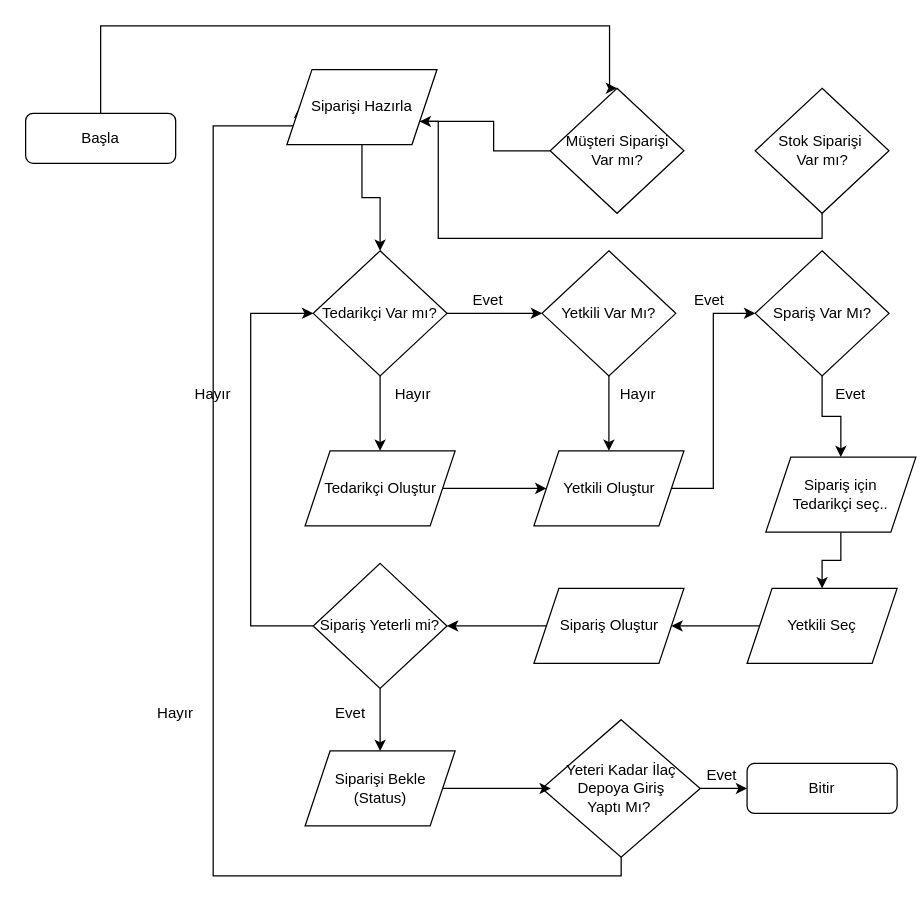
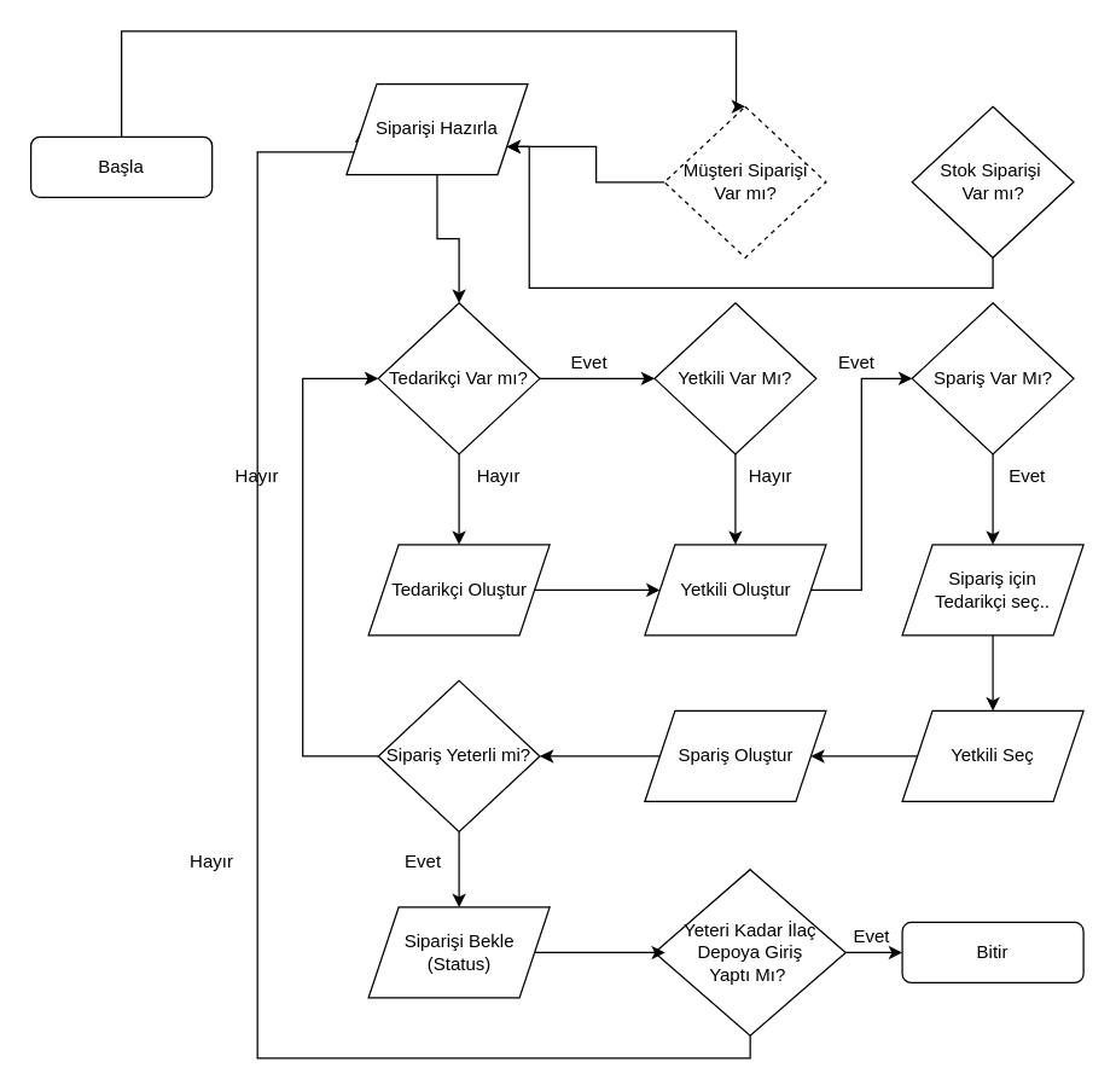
  <mxCell id="0" />
  <mxCell id="1" parent="0" />
  <mxCell id="2" style="edgeStyle=orthogonalEdgeStyle;rounded=0;orthogonalLoop=1;jettySize=auto;html=1;" edge="1" parent="1" source="4" target="8"><mxGeometry relative="1" as="geometry" /></mxCell>
  <mxCell id="3" style="edgeStyle=orthogonalEdgeStyle;rounded=0;orthogonalLoop=1;jettySize=auto;html=1;entryX=0.5;entryY=0;entryDx=0;entryDy=0;" edge="1" parent="1" source="4" target="6"><mxGeometry relative="1" as="geometry" /></mxCell>
  <mxCell id="4" value="Tedarikçi Var mı?" style="rhombus;whiteSpace=wrap;html=1;" vertex="1" parent="1"><mxGeometry x="250" y="200" width="107" height="100" as="geometry" /></mxCell>
  <mxCell id="5" style="edgeStyle=orthogonalEdgeStyle;rounded=0;orthogonalLoop=1;jettySize=auto;html=1;entryX=0;entryY=0.5;entryDx=0;entryDy=0;" edge="1" parent="1" source="6" target="10"><mxGeometry relative="1" as="geometry"><mxPoint x="400" y="390" as="targetPoint" /></mxGeometry></mxCell>
  <mxCell id="6" value="Tedarikçi Oluştur" style="shape=parallelogram;perimeter=parallelogramPerimeter;whiteSpace=wrap;html=1;fixedSize=1;" vertex="1" parent="1"><mxGeometry x="243.5" y="360" width="120" height="60" as="geometry" /></mxCell>
  <mxCell id="7" style="edgeStyle=orthogonalEdgeStyle;rounded=0;orthogonalLoop=1;jettySize=auto;html=1;entryX=0.5;entryY=0;entryDx=0;entryDy=0;" edge="1" parent="1" source="8" target="10"><mxGeometry relative="1" as="geometry" /></mxCell>
  <mxCell id="8" value="Yetkili Var Mı?" style="rhombus;whiteSpace=wrap;html=1;" vertex="1" parent="1"><mxGeometry x="433" y="200" width="107" height="100" as="geometry" /></mxCell>
  <mxCell id="9" style="edgeStyle=orthogonalEdgeStyle;rounded=0;orthogonalLoop=1;jettySize=auto;html=1;entryX=0;entryY=0.5;entryDx=0;entryDy=0;" edge="1" parent="1" source="10" target="12"><mxGeometry relative="1" as="geometry"><Array as="points"><mxPoint x="570" y="390" /><mxPoint x="570" y="250" /></Array></mxGeometry></mxCell>
  <mxCell id="10" value="Yetkili Oluştur" style="shape=parallelogram;perimeter=parallelogramPerimeter;whiteSpace=wrap;html=1;fixedSize=1;" vertex="1" parent="1"><mxGeometry x="426.5" y="360" width="120" height="60" as="geometry" /></mxCell>
  <mxCell id="11" style="edgeStyle=orthogonalEdgeStyle;rounded=0;orthogonalLoop=1;jettySize=auto;html=1;entryX=0.5;entryY=0;entryDx=0;entryDy=0;" edge="1" parent="1" source="12" target="14"><mxGeometry relative="1" as="geometry" /></mxCell>
  <mxCell id="12" value="Spariş Var Mı?" style="rhombus;whiteSpace=wrap;html=1;" vertex="1" parent="1"><mxGeometry x="603.5" y="200" width="107" height="100" as="geometry" /></mxCell>
  <mxCell id="13" style="edgeStyle=orthogonalEdgeStyle;rounded=0;orthogonalLoop=1;jettySize=auto;html=1;" edge="1" parent="1" source="14" target="21"><mxGeometry relative="1" as="geometry" /></mxCell>
- <mxCell id="14" value="Sipariş için&lt;br&gt;Tedarikçi seç.." style="shape=parallelogram;perimeter=parallelogramPerimeter;whiteSpace=wrap;html=1;fixedSize=1;" vertex="1" parent="1"><mxGeometry x="612" y="365" width="120" height="60" as="geometry" /></mxCell>
+ <mxCell id="14" value="Sipariş için&lt;br&gt;Tedarikçi seç.." style="shape=parallelogram;perimeter=parallelogramPerimeter;whiteSpace=wrap;html=1;fixedSize=1;" vertex="1" parent="1"><mxGeometry x="597" y="360" width="120" height="60" as="geometry" /></mxCell>
  <mxCell id="15" style="edgeStyle=orthogonalEdgeStyle;rounded=0;orthogonalLoop=1;jettySize=auto;html=1;" edge="1" parent="1" source="16" target="19"><mxGeometry relative="1" as="geometry" /></mxCell>
- <mxCell id="16" value="Sipariş Oluştur" style="shape=parallelogram;perimeter=parallelogramPerimeter;whiteSpace=wrap;html=1;fixedSize=1;" vertex="1" parent="1"><mxGeometry x="426.5" y="470" width="120" height="60" as="geometry" /></mxCell>
+ <mxCell id="16" value="Spariş Oluştur" style="shape=parallelogram;perimeter=parallelogramPerimeter;whiteSpace=wrap;html=1;fixedSize=1;" vertex="1" parent="1"><mxGeometry x="426.5" y="470" width="120" height="60" as="geometry" /></mxCell>
  <mxCell id="17" style="edgeStyle=orthogonalEdgeStyle;rounded=0;orthogonalLoop=1;jettySize=auto;html=1;entryX=0;entryY=0.5;entryDx=0;entryDy=0;" edge="1" parent="1" source="19" target="4"><mxGeometry relative="1" as="geometry"><Array as="points"><mxPoint x="200" y="500" /><mxPoint x="200" y="250" /></Array></mxGeometry></mxCell>
  <mxCell id="18" style="edgeStyle=orthogonalEdgeStyle;rounded=0;orthogonalLoop=1;jettySize=auto;html=1;entryX=0.5;entryY=0;entryDx=0;entryDy=0;" edge="1" parent="1" source="19" target="33"><mxGeometry relative="1" as="geometry" /></mxCell>
  <mxCell id="19" value="Sipariş Yeterli mi?" style="rhombus;whiteSpace=wrap;html=1;" vertex="1" parent="1"><mxGeometry x="250" y="450" width="107" height="100" as="geometry" /></mxCell>
  <mxCell id="20" style="edgeStyle=orthogonalEdgeStyle;rounded=0;orthogonalLoop=1;jettySize=auto;html=1;entryX=1;entryY=0.5;entryDx=0;entryDy=0;" edge="1" parent="1" source="21" target="16"><mxGeometry relative="1" as="geometry" /></mxCell>
  <mxCell id="21" value="Yetkili Seç" style="shape=parallelogram;perimeter=parallelogramPerimeter;whiteSpace=wrap;html=1;fixedSize=1;" vertex="1" parent="1"><mxGeometry x="597" y="470" width="120" height="60" as="geometry" /></mxCell>
  <mxCell id="22" value="Evet" style="text;html=1;strokeColor=none;fillColor=none;align=center;verticalAlign=middle;whiteSpace=wrap;rounded=0;" vertex="1" parent="1"><mxGeometry x="260" y="560" width="40" height="20" as="geometry" /></mxCell>
  <mxCell id="23" value="Hayır" style="text;html=1;strokeColor=none;fillColor=none;align=center;verticalAlign=middle;whiteSpace=wrap;rounded=0;" vertex="1" parent="1"><mxGeometry x="120" y="560" width="40" height="20" as="geometry" /></mxCell>
  <mxCell id="24" value="Hayır" style="text;html=1;strokeColor=none;fillColor=none;align=center;verticalAlign=middle;whiteSpace=wrap;rounded=0;" vertex="1" parent="1"><mxGeometry x="490" y="305" width="40" height="20" as="geometry" /></mxCell>
  <mxCell id="25" value="Hayır" style="text;html=1;strokeColor=none;fillColor=none;align=center;verticalAlign=middle;whiteSpace=wrap;rounded=0;" vertex="1" parent="1"><mxGeometry x="310" y="305" width="40" height="20" as="geometry" /></mxCell>
  <mxCell id="26" value="Evet" style="text;html=1;strokeColor=none;fillColor=none;align=center;verticalAlign=middle;whiteSpace=wrap;rounded=0;" vertex="1" parent="1"><mxGeometry x="660" y="305" width="40" height="20" as="geometry" /></mxCell>
  <mxCell id="27" value="Evet" style="text;html=1;strokeColor=none;fillColor=none;align=center;verticalAlign=middle;whiteSpace=wrap;rounded=0;" vertex="1" parent="1"><mxGeometry x="546.5" y="230" width="40" height="20" as="geometry" /></mxCell>
  <mxCell id="28" value="Evet" style="text;html=1;strokeColor=none;fillColor=none;align=center;verticalAlign=middle;whiteSpace=wrap;rounded=0;" vertex="1" parent="1"><mxGeometry x="370" y="230" width="40" height="20" as="geometry" /></mxCell>
  <mxCell id="29" style="edgeStyle=orthogonalEdgeStyle;rounded=0;orthogonalLoop=1;jettySize=auto;html=1;entryX=0;entryY=0.5;entryDx=0;entryDy=0;" edge="1" parent="1" source="31" target="43"><mxGeometry relative="1" as="geometry"><mxPoint x="240" y="180" as="targetPoint" /><Array as="points"><mxPoint x="496" y="700" /><mxPoint x="170" y="700" /><mxPoint x="170" y="100" /></Array></mxGeometry></mxCell>
  <mxCell id="30" style="edgeStyle=orthogonalEdgeStyle;rounded=0;orthogonalLoop=1;jettySize=auto;html=1;entryX=0;entryY=0.5;entryDx=0;entryDy=0;" edge="1" parent="1" source="31" target="34"><mxGeometry relative="1" as="geometry" /></mxCell>
  <mxCell id="31" value="Yeteri Kadar İlaç&lt;br&gt;Depoya Giriş&lt;br&gt;Yaptı Mı?&amp;nbsp;" style="rhombus;whiteSpace=wrap;html=1;" vertex="1" parent="1"><mxGeometry x="433" y="575" width="126.5" height="110" as="geometry" /></mxCell>
  <mxCell id="32" style="edgeStyle=orthogonalEdgeStyle;rounded=0;orthogonalLoop=1;jettySize=auto;html=1;" edge="1" parent="1" source="33"><mxGeometry relative="1" as="geometry"><mxPoint x="440" y="630" as="targetPoint" /></mxGeometry></mxCell>
  <mxCell id="33" value="Siparişi Bekle&lt;br&gt;(Status)" style="shape=parallelogram;perimeter=parallelogramPerimeter;whiteSpace=wrap;html=1;fixedSize=1;" vertex="1" parent="1"><mxGeometry x="243.5" y="600" width="120" height="60" as="geometry" /></mxCell>
  <mxCell id="34" value="Bitir" style="rounded=1;whiteSpace=wrap;html=1;fontSize=12;glass=0;strokeWidth=1;shadow=0;" vertex="1" parent="1"><mxGeometry x="597" y="610" width="120" height="40" as="geometry" /></mxCell>
  <mxCell id="35" value="Evet" style="text;html=1;strokeColor=none;fillColor=none;align=center;verticalAlign=middle;whiteSpace=wrap;rounded=0;" vertex="1" parent="1"><mxGeometry x="557" y="610" width="40" height="20" as="geometry" /></mxCell>
- <mxCell id="36" style="edgeStyle=orthogonalEdgeStyle;rounded=0;orthogonalLoop=1;jettySize=auto;html=1;entryX=1;entryY=0.75;entryDx=0;entryDy=0;endArrow=none;" edge="1" parent="1" source="37" target="43"><mxGeometry relative="1" as="geometry" /></mxCell>
- <mxCell id="37" value="Müşteri Siparişi&lt;br&gt;Var mı?" style="rhombus;whiteSpace=wrap;html=1;" vertex="1" parent="1"><mxGeometry x="439.5" y="70" width="107" height="100" as="geometry" /></mxCell>
+ <mxCell id="36" style="edgeStyle=orthogonalEdgeStyle;rounded=0;orthogonalLoop=1;jettySize=auto;html=1;entryX=1;entryY=0.75;entryDx=0;entryDy=0;" edge="1" parent="1" source="37" target="43"><mxGeometry relative="1" as="geometry" /></mxCell>
+ <mxCell id="37" value="Müşteri Siparişi&lt;br&gt;Var mı?" style="rhombus;whiteSpace=wrap;html=1;dashed=1;" vertex="1" parent="1"><mxGeometry x="439.5" y="70" width="107" height="100" as="geometry" /></mxCell>
  <mxCell id="38" style="edgeStyle=orthogonalEdgeStyle;rounded=0;orthogonalLoop=1;jettySize=auto;html=1;entryX=1;entryY=0.75;entryDx=0;entryDy=0;" edge="1" parent="1" source="39" target="43"><mxGeometry relative="1" as="geometry"><Array as="points"><mxPoint x="657" y="190" /><mxPoint x="350" y="190" /></Array></mxGeometry></mxCell>
  <mxCell id="39" value="Stok Siparişi&amp;nbsp;&lt;br&gt;Var mı?" style="rhombus;whiteSpace=wrap;html=1;" vertex="1" parent="1"><mxGeometry x="603.5" y="70" width="107" height="100" as="geometry" /></mxCell>
  <mxCell id="40" style="edgeStyle=orthogonalEdgeStyle;rounded=0;orthogonalLoop=1;jettySize=auto;html=1;entryX=0.5;entryY=0;entryDx=0;entryDy=0;" edge="1" parent="1" source="41" target="37"><mxGeometry relative="1" as="geometry"><Array as="points"><mxPoint x="80" y="20" /><mxPoint x="487" y="20" /></Array></mxGeometry></mxCell>
  <mxCell id="41" value="Başla" style="rounded=1;whiteSpace=wrap;html=1;fontSize=12;glass=0;strokeWidth=1;shadow=0;" vertex="1" parent="1"><mxGeometry x="20" y="90" width="120" height="40" as="geometry" /></mxCell>
  <mxCell id="42" style="edgeStyle=orthogonalEdgeStyle;rounded=0;orthogonalLoop=1;jettySize=auto;html=1;entryX=0.5;entryY=0;entryDx=0;entryDy=0;" edge="1" parent="1" source="43" target="4"><mxGeometry relative="1" as="geometry" /></mxCell>
  <mxCell id="43" value="Siparişi Hazırla" style="shape=parallelogram;perimeter=parallelogramPerimeter;whiteSpace=wrap;html=1;fixedSize=1;" vertex="1" parent="1"><mxGeometry x="229" y="55" width="120" height="60" as="geometry" /></mxCell>
  <mxCell id="44" value="Hayır" style="text;html=1;strokeColor=none;fillColor=none;align=center;verticalAlign=middle;whiteSpace=wrap;rounded=0;" vertex="1" parent="1"><mxGeometry x="150" y="305" width="40" height="20" as="geometry" /></mxCell>
